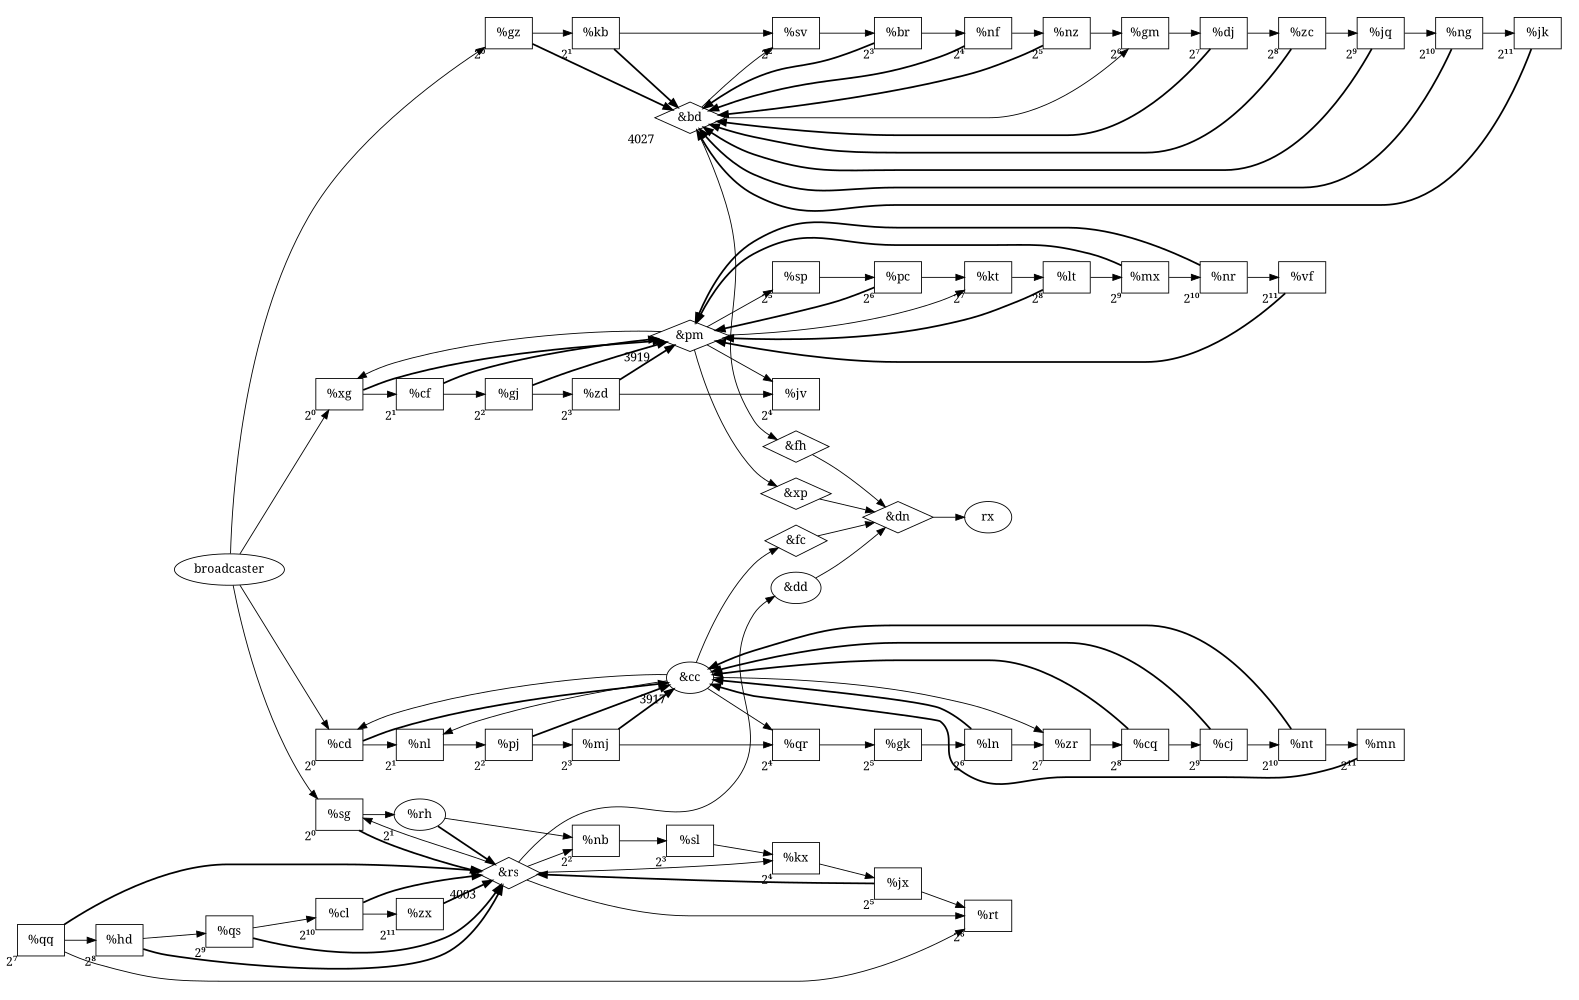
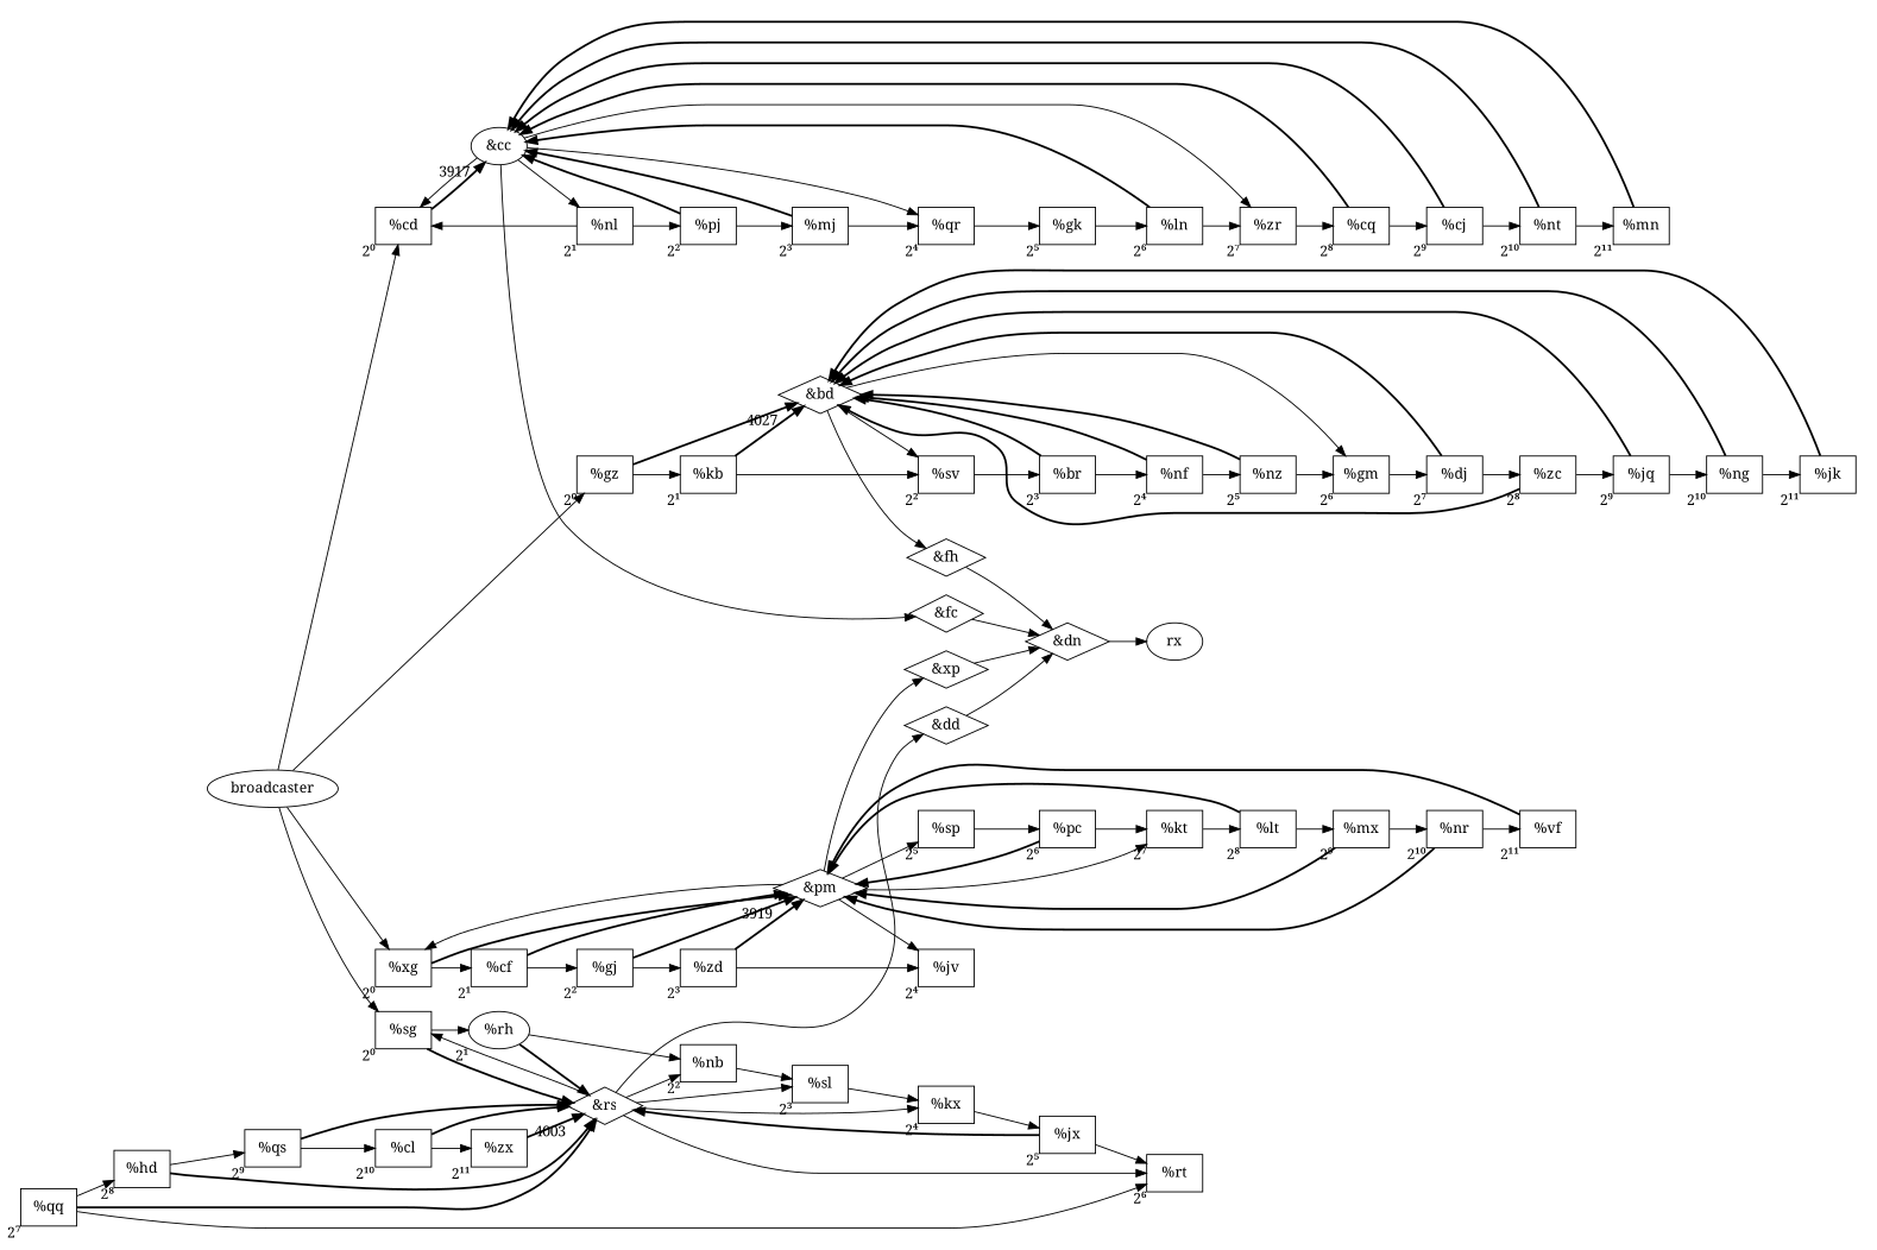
  digraph {
    fontname="Noto Serif"
    rankdir=LR
    node [fontname="Noto Serif" shape=rect]
    edge [fontname="Noto Serif"]
    n1 [label="%gz" xlabel="2⁰"]
    n2 [label="%kb" xlabel="2¹"]
    n3 [label="&bd" shape=diamond xlabel=4027]
    n4 [label="%sv" xlabel="2²"]
    n5 [label="%br" xlabel="2³"]
    n6 [label="%nf" xlabel="2⁴"]
    n7 [label="%nz" xlabel="2⁵"]
    n8 [label="%gm" xlabel="2⁶"]
    n9 [label="%dj" xlabel="2⁷"]
    n10 [label="%zc" xlabel="2⁸"]
    n11 [label="%jq" xlabel="2⁹"]
    n12 [label="%ng" xlabel="2¹⁰"]
    n13 [label="%jk" xlabel="2¹¹"]
    n14 [label=broadcaster shape=""]
    n15 [label="%xg" xlabel="2⁰"]
    n16 [label="%cf" xlabel="2¹"]
    n17 [label="&pm" shape=diamond xlabel=3919]
    n18 [label="%gj" xlabel="2²"]
    n19 [label="%zd" xlabel="2³"]
    n20 [label="%jv" xlabel="2⁴"]
    n21 [label="%sp" xlabel="2⁵"]
    n22 [label="%pc" xlabel="2⁶"]
    n23 [label="%kt" xlabel="2⁷"]
    n24 [label="%lt" xlabel="2⁸"]
    n25 [label="%mx" xlabel="2⁹"]
    n26 [label="%nr" xlabel="2¹⁰"]
    n27 [label="%vf" xlabel="2¹¹"]
    n28 [label="%cd" xlabel="2⁰"]
    n29 [label="%nl" xlabel="2¹"]
    n30 [label="&cc" shape=ellipse xlabel=3917]
    n31 [label="%pj" xlabel="2²"]
    n32 [label="%mj" xlabel="2³"]
    n33 [label="%qr" xlabel="2⁴"]
    n34 [label="%gk" xlabel="2⁵"]
    n35 [label="%ln" xlabel="2⁶"]
    n36 [label="%zr" xlabel="2⁷"]
    n37 [label="%cq" xlabel="2⁸"]
    n38 [label="%cj" xlabel="2⁹"]
    n39 [label="%nt" xlabel="2¹⁰"]
    n40 [label="%mn" xlabel="2¹¹"]
    n41 [label="%sg" xlabel="2⁰"]
    n42 [label="%rh" shape=ellipse xlabel="2¹"]
    n43 [label="&rs" shape=diamond xlabel=4003]
    n44 [label="%nb" xlabel="2²"]
    n45 [label="%sl" xlabel="2³"]
    n46 [label="%kx" xlabel="2⁴"]
    n47 [label="%jx" xlabel="2⁵"]
    n48 [label="%rt" xlabel="2⁶"]
    n49 [label="%qq" xlabel="2⁷"]
    n50 [label="%hd" xlabel="2⁸"]
    n51 [label="%qs" xlabel="2⁹"]
    n52 [label="%cl" xlabel="2¹⁰"]
    n53 [label="%zx" xlabel="2¹¹"]
-   n54 [label="&dd" shape=ellipse]
+   n54 [label="&dd" shape=diamond]
    n55 [label="&fh" shape=diamond]
    n56 [label="&xp" shape=diamond]
    n57 [label="&fc" shape=diamond]
    n58 [label="&dn" shape=diamond]
    n59 [label=rx shape=""]
    subgraph cluster_1 {
      peripheries=0
      n1
      n2
      n3
      n4
      n5
      n6
      n7
      n8
      n9
      n10
      n11
      n12
      n13
    }
    subgraph cluster_2 {
      peripheries=0
      n14
    }
    subgraph cluster_3 {
      peripheries=0
      n15
      n16
      n17
      n18
      n19
      n20
      n21
      n22
      n23
      n24
      n25
      n26
      n27
    }
    subgraph cluster_4 {
      peripheries=0
      n28
      n29
      n30
      n31
      n32
      n33
      n34
      n35
      n36
      n37
      n38
      n39
      n40
    }
    subgraph cluster_5 {
      peripheries=0
      n41
      n42
      n43
      n44
      n45
      n46
      n47
      n48
      n49
      n50
      n51
      n52
      n53
    }
    subgraph cluster_6 {
      peripheries=0
      n54
      n55
      n56
      n57
    }
    subgraph cluster_7 {
      peripheries=0
      n58
    }
    subgraph cluster_8 {
      peripheries=0
      n59
    }
    n1 -> n2 [weight=1000]
    n1 -> n3 [penwidth=2]
    n2 -> n3 [penwidth=2]
    n2 -> n4 [weight=1000]
    n3 -> n4
    n3 -> n8
    n3 -> n55
    n4 -> n5 [weight=1000]
    n5 -> n3 [penwidth=2]
    n5 -> n6 [weight=1000]
    n6 -> n3 [penwidth=2]
    n6 -> n7 [weight=1000]
    n7 -> n3 [penwidth=2]
    n7 -> n8 [weight=1000]
    n8 -> n9 [weight=1000]
    n9 -> n3 [penwidth=2]
    n9 -> n10 [weight=1000]
    n10 -> n3 [penwidth=2]
    n10 -> n11 [weight=1000]
    n11 -> n3 [penwidth=2]
    n11 -> n12 [weight=1000]
    n12 -> n3 [penwidth=2]
    n12 -> n13 [weight=1000]
    n13 -> n3 [penwidth=2]
    n14 -> n1
    n14 -> n15
    n14 -> n28
    n14 -> n41
    n15 -> n16 [weight=1000]
    n15 -> n17 [penwidth=2]
    n16 -> n17 [penwidth=2]
    n16 -> n18 [weight=1000]
    n17 -> n15
    n17 -> n20
    n17 -> n21
    n17 -> n23
    n17 -> n56
    n18 -> n17 [penwidth=2]
    n18 -> n19 [weight=1000]
    n19 -> n17 [penwidth=2]
    n19 -> n20 [weight=1000]
    n21 -> n22 [weight=1000]
    n22 -> n17 [penwidth=2]
    n22 -> n23 [weight=1000]
    n23 -> n24 [weight=1000]
    n24 -> n17 [penwidth=2]
    n24 -> n25 [weight=1000]
    n25 -> n17 [penwidth=2]
    n25 -> n26 [weight=1000]
    n26 -> n17 [penwidth=2]
    n26 -> n27 [weight=1000]
    n27 -> n17 [penwidth=2]
-   n28 -> n29 [weight=1000]
+   n29 -> n28 [weight=1000]
    n28 -> n30 [penwidth=2]
    n29 -> n31 [weight=1000]
    n30 -> n28
    n30 -> n29
    n30 -> n33
    n30 -> n36
    n30 -> n57
    n31 -> n30 [penwidth=2]
    n31 -> n32 [weight=1000]
    n32 -> n30 [penwidth=2]
    n32 -> n33 [weight=1000]
    n33 -> n34 [weight=1000]
    n34 -> n35 [weight=1000]
    n35 -> n30 [penwidth=2]
    n35 -> n36 [weight=1000]
    n36 -> n37 [weight=1000]
    n37 -> n30 [penwidth=2]
    n37 -> n38 [weight=1000]
    n38 -> n30 [penwidth=2]
    n38 -> n39 [weight=1000]
    n39 -> n30 [penwidth=2]
    n39 -> n40 [weight=1000]
    n40 -> n30 [penwidth=2]
    n41 -> n42 [weight=1000]
    n41 -> n43 [penwidth=2]
    n42 -> n43 [penwidth=2]
    n42 -> n44 [weight=1000]
    n43 -> n41
    n43 -> n44
+   n43 -> n45
    n43 -> n46
    n43 -> n48
    n43 -> n54
    n44 -> n45 [weight=1000]
    n45 -> n46 [weight=1000]
    n46 -> n47 [weight=1000]
    n47 -> n43 [penwidth=2]
    n47 -> n48 [weight=1000]
    n49 -> n43 [penwidth=2]
    n49 -> n48 [weight=1000]
    n49 -> n50 [weight=1000]
    n50 -> n43 [penwidth=2]
    n50 -> n51 [weight=1000]
    n51 -> n43 [penwidth=2]
    n51 -> n52 [weight=1000]
    n52 -> n43 [penwidth=2]
    n52 -> n53 [weight=1000]
    n53 -> n43 [penwidth=2]
    n54 -> n58
    n55 -> n58
    n56 -> n58
    n57 -> n58
    n58 -> n59
  }
